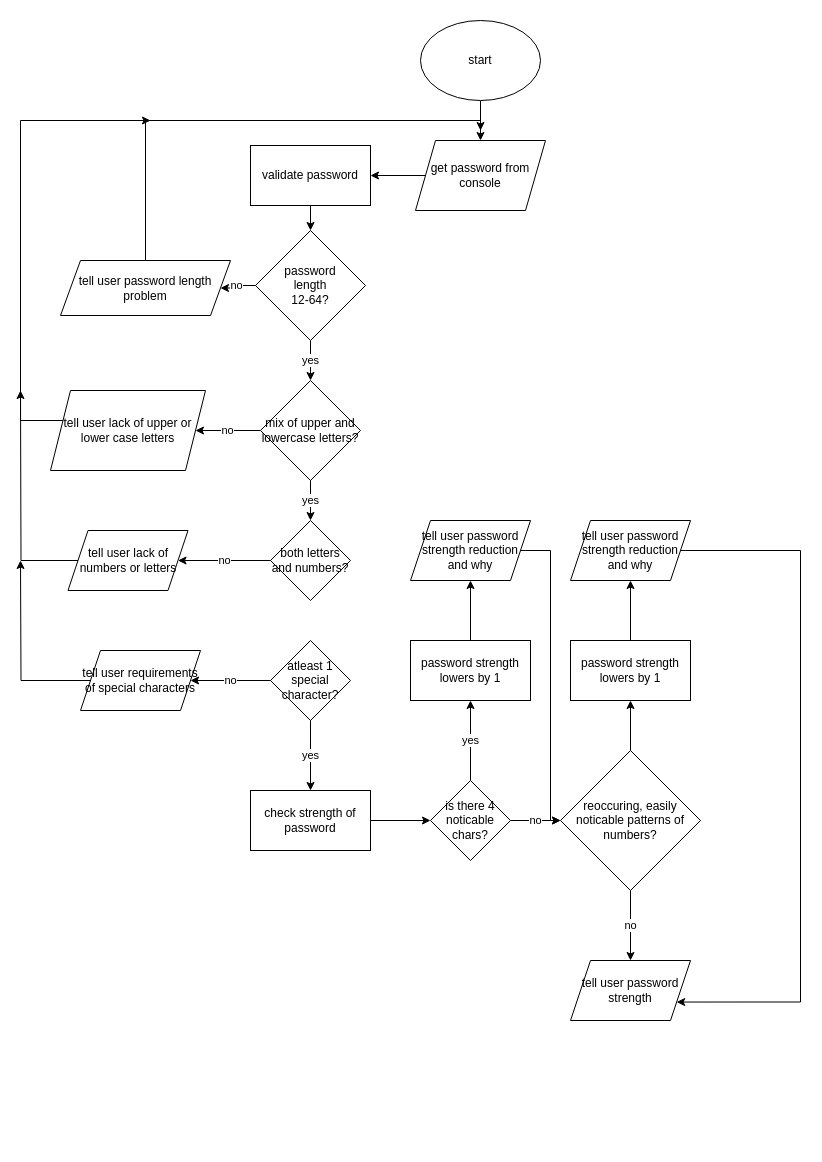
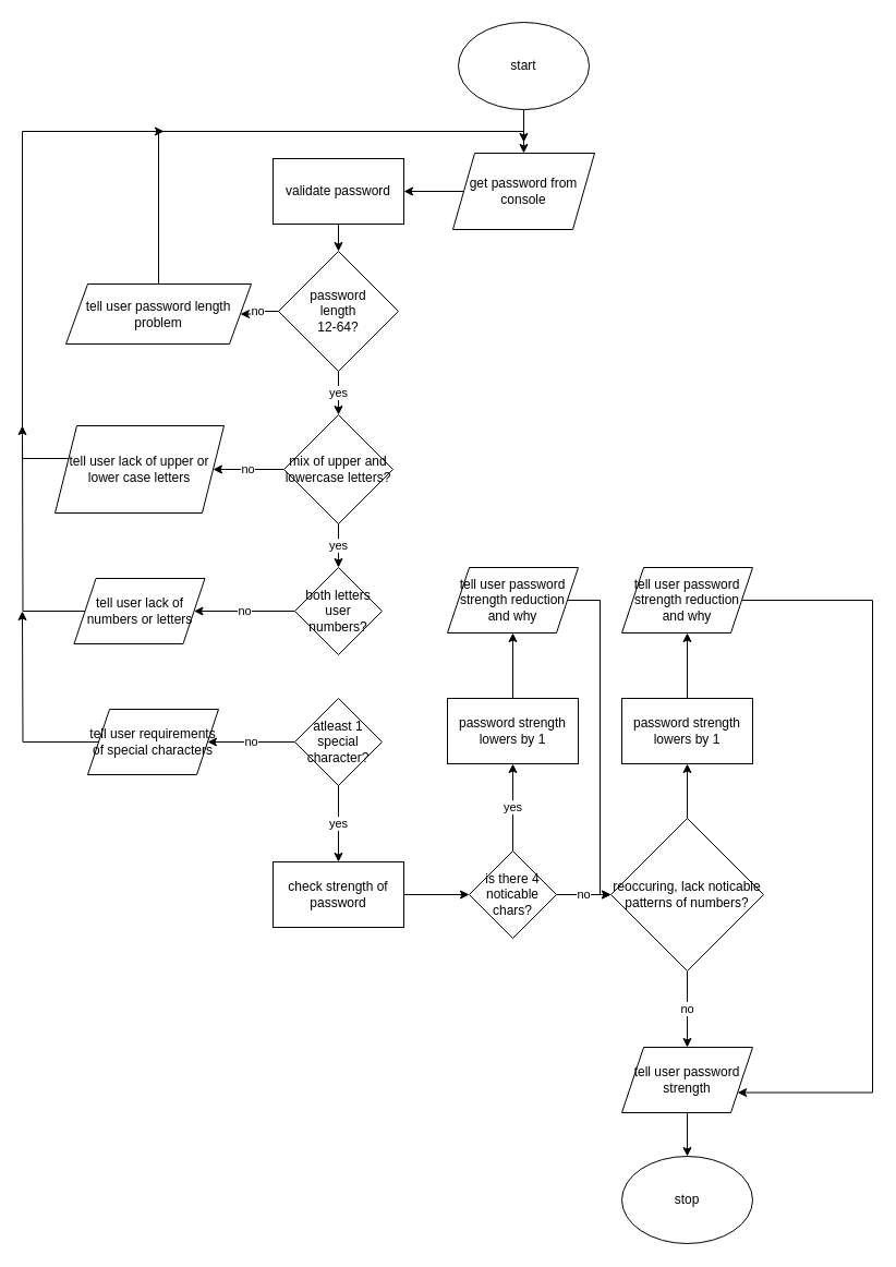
  <mxCell id="0" />
  <mxCell id="1" parent="0" />
  <mxCell id="2" style="edgeStyle=orthogonalEdgeStyle;rounded=0;orthogonalLoop=1;jettySize=auto;html=1;" edge="1" parent="1" source="3" target="5"><mxGeometry relative="1" as="geometry" /></mxCell>
  <mxCell id="3" value="start" style="ellipse;whiteSpace=wrap;html=1;" vertex="1" parent="1"><mxGeometry x="420" y="20" width="120" height="80" as="geometry" /></mxCell>
  <mxCell id="4" style="edgeStyle=orthogonalEdgeStyle;rounded=0;orthogonalLoop=1;jettySize=auto;html=1;" edge="1" parent="1" source="5" target="7"><mxGeometry relative="1" as="geometry" /></mxCell>
  <mxCell id="5" value="get password from console" style="shape=parallelogram;perimeter=parallelogramPerimeter;whiteSpace=wrap;html=1;fixedSize=1;" vertex="1" parent="1"><mxGeometry x="415" y="140" width="130" height="70" as="geometry" /></mxCell>
  <mxCell id="6" style="edgeStyle=orthogonalEdgeStyle;rounded=0;orthogonalLoop=1;jettySize=auto;html=1;" edge="1" parent="1" source="7" target="10"><mxGeometry relative="1" as="geometry" /></mxCell>
  <mxCell id="7" value="validate password" style="rounded=0;whiteSpace=wrap;html=1;" vertex="1" parent="1"><mxGeometry x="250" y="145" width="120" height="60" as="geometry" /></mxCell>
  <mxCell id="8" value="no" style="edgeStyle=orthogonalEdgeStyle;rounded=0;orthogonalLoop=1;jettySize=auto;html=1;" edge="1" parent="1" source="10" target="12"><mxGeometry relative="1" as="geometry"><mxPoint x="200" y="285" as="targetPoint" /></mxGeometry></mxCell>
  <mxCell id="9" value="yes" style="edgeStyle=orthogonalEdgeStyle;rounded=0;orthogonalLoop=1;jettySize=auto;html=1;" edge="1" parent="1" source="10" target="15"><mxGeometry relative="1" as="geometry"><mxPoint x="310" y="420" as="targetPoint" /></mxGeometry></mxCell>
  <mxCell id="10" value="password&lt;br&gt;length&lt;br&gt;12-64?" style="rhombus;whiteSpace=wrap;html=1;" vertex="1" parent="1"><mxGeometry x="255" y="230" width="110" height="110" as="geometry" /></mxCell>
  <mxCell id="11" style="edgeStyle=orthogonalEdgeStyle;rounded=0;orthogonalLoop=1;jettySize=auto;html=1;" edge="1" parent="1" source="12"><mxGeometry relative="1" as="geometry"><mxPoint x="480" y="130" as="targetPoint" /><Array as="points"><mxPoint x="145" y="120" /><mxPoint x="480" y="120" /></Array></mxGeometry></mxCell>
  <mxCell id="12" value="tell user password length problem" style="shape=parallelogram;perimeter=parallelogramPerimeter;whiteSpace=wrap;html=1;fixedSize=1;" vertex="1" parent="1"><mxGeometry x="60" y="260" width="170" height="55" as="geometry" /></mxCell>
  <mxCell id="13" value="no" style="edgeStyle=orthogonalEdgeStyle;rounded=0;orthogonalLoop=1;jettySize=auto;html=1;" edge="1" parent="1" source="15" target="17"><mxGeometry relative="1" as="geometry"><mxPoint x="200" y="430" as="targetPoint" /></mxGeometry></mxCell>
  <mxCell id="14" value="yes" style="edgeStyle=orthogonalEdgeStyle;rounded=0;orthogonalLoop=1;jettySize=auto;html=1;" edge="1" parent="1" source="15" target="19"><mxGeometry relative="1" as="geometry"><mxPoint x="310" y="560" as="targetPoint" /></mxGeometry></mxCell>
  <mxCell id="15" value="mix of upper and lowercase letters?" style="rhombus;whiteSpace=wrap;html=1;" vertex="1" parent="1"><mxGeometry x="260" y="380" width="100" height="100" as="geometry" /></mxCell>
  <mxCell id="16" style="edgeStyle=orthogonalEdgeStyle;rounded=0;orthogonalLoop=1;jettySize=auto;html=1;" edge="1" parent="1" source="17"><mxGeometry relative="1" as="geometry"><mxPoint x="150" y="120" as="targetPoint" /><Array as="points"><mxPoint x="20" y="420" /><mxPoint x="20" y="120" /></Array></mxGeometry></mxCell>
  <mxCell id="17" value="tell user lack of upper or lower case letters" style="shape=parallelogram;perimeter=parallelogramPerimeter;whiteSpace=wrap;html=1;fixedSize=1;" vertex="1" parent="1"><mxGeometry x="50" y="390" width="155" height="80" as="geometry" /></mxCell>
  <mxCell id="18" value="no" style="edgeStyle=orthogonalEdgeStyle;rounded=0;orthogonalLoop=1;jettySize=auto;html=1;" edge="1" parent="1" source="19" target="21"><mxGeometry relative="1" as="geometry"><mxPoint x="220" y="560" as="targetPoint" /></mxGeometry></mxCell>
- <mxCell id="19" value="both letters and numbers?" style="rhombus;whiteSpace=wrap;html=1;" vertex="1" parent="1"><mxGeometry x="270" y="520" width="80" height="80" as="geometry" /></mxCell>
+ <mxCell id="19" value="both letters user numbers?" style="rhombus;whiteSpace=wrap;html=1;" vertex="1" parent="1"><mxGeometry x="270" y="520" width="80" height="80" as="geometry" /></mxCell>
  <mxCell id="20" style="edgeStyle=orthogonalEdgeStyle;rounded=0;orthogonalLoop=1;jettySize=auto;html=1;" edge="1" parent="1" source="21"><mxGeometry relative="1" as="geometry"><mxPoint x="20" y="390" as="targetPoint" /></mxGeometry></mxCell>
  <mxCell id="21" value="tell user lack of numbers or letters" style="shape=parallelogram;perimeter=parallelogramPerimeter;whiteSpace=wrap;html=1;fixedSize=1;" vertex="1" parent="1"><mxGeometry x="67.5" y="530" width="120" height="60" as="geometry" /></mxCell>
  <mxCell id="22" value="no" style="edgeStyle=orthogonalEdgeStyle;rounded=0;orthogonalLoop=1;jettySize=auto;html=1;" edge="1" parent="1" source="24" target="26"><mxGeometry relative="1" as="geometry"><mxPoint x="140" y="680" as="targetPoint" /></mxGeometry></mxCell>
  <mxCell id="23" value="yes" style="edgeStyle=orthogonalEdgeStyle;rounded=0;orthogonalLoop=1;jettySize=auto;html=1;" edge="1" parent="1" source="24" target="28"><mxGeometry relative="1" as="geometry"><mxPoint x="310" y="780" as="targetPoint" /></mxGeometry></mxCell>
  <mxCell id="24" value="atleast 1 special character?&lt;br&gt;" style="rhombus;whiteSpace=wrap;html=1;" vertex="1" parent="1"><mxGeometry x="270" y="640" width="80" height="80" as="geometry" /></mxCell>
  <mxCell id="25" style="edgeStyle=orthogonalEdgeStyle;rounded=0;orthogonalLoop=1;jettySize=auto;html=1;" edge="1" parent="1" source="26"><mxGeometry relative="1" as="geometry"><mxPoint x="20" y="560" as="targetPoint" /></mxGeometry></mxCell>
  <mxCell id="26" value="tell user requirements of special characters" style="shape=parallelogram;perimeter=parallelogramPerimeter;whiteSpace=wrap;html=1;fixedSize=1;" vertex="1" parent="1"><mxGeometry x="80" y="650" width="120" height="60" as="geometry" /></mxCell>
  <mxCell id="27" style="edgeStyle=orthogonalEdgeStyle;rounded=0;orthogonalLoop=1;jettySize=auto;html=1;" edge="1" parent="1" source="28" target="31"><mxGeometry relative="1" as="geometry"><mxPoint x="470" y="820" as="targetPoint" /></mxGeometry></mxCell>
  <mxCell id="28" value="check strength of password" style="rounded=0;whiteSpace=wrap;html=1;" vertex="1" parent="1"><mxGeometry x="250" y="790" width="120" height="60" as="geometry" /></mxCell>
  <mxCell id="29" value="yes" style="edgeStyle=orthogonalEdgeStyle;rounded=0;orthogonalLoop=1;jettySize=auto;html=1;" edge="1" parent="1" source="31" target="33"><mxGeometry relative="1" as="geometry"><mxPoint x="470" y="710" as="targetPoint" /></mxGeometry></mxCell>
  <mxCell id="30" value="no" style="edgeStyle=orthogonalEdgeStyle;rounded=0;orthogonalLoop=1;jettySize=auto;html=1;" edge="1" parent="1" source="31" target="38"><mxGeometry relative="1" as="geometry"><mxPoint x="660" y="820" as="targetPoint" /></mxGeometry></mxCell>
  <mxCell id="31" value="is there 4 noticable chars?" style="rhombus;whiteSpace=wrap;html=1;" vertex="1" parent="1"><mxGeometry x="430" y="780" width="80" height="80" as="geometry" /></mxCell>
  <mxCell id="32" style="edgeStyle=orthogonalEdgeStyle;rounded=0;orthogonalLoop=1;jettySize=auto;html=1;" edge="1" parent="1" source="33" target="35"><mxGeometry relative="1" as="geometry"><mxPoint x="470" y="550" as="targetPoint" /></mxGeometry></mxCell>
  <mxCell id="33" value="password strength lowers by 1" style="rounded=0;whiteSpace=wrap;html=1;" vertex="1" parent="1"><mxGeometry x="410" y="640" width="120" height="60" as="geometry" /></mxCell>
  <mxCell id="34" style="edgeStyle=orthogonalEdgeStyle;rounded=0;orthogonalLoop=1;jettySize=auto;html=1;entryX=0;entryY=0.5;entryDx=0;entryDy=0;" edge="1" parent="1" source="35" target="38"><mxGeometry relative="1" as="geometry"><mxPoint x="550" y="830" as="targetPoint" /><Array as="points"><mxPoint x="550" y="550" /><mxPoint x="550" y="820" /></Array></mxGeometry></mxCell>
  <mxCell id="35" value="tell user password strength reduction and why" style="shape=parallelogram;perimeter=parallelogramPerimeter;whiteSpace=wrap;html=1;fixedSize=1;" vertex="1" parent="1"><mxGeometry x="410" y="520" width="120" height="60" as="geometry" /></mxCell>
  <mxCell id="36" value="no" style="edgeStyle=orthogonalEdgeStyle;rounded=0;orthogonalLoop=1;jettySize=auto;html=1;" edge="1" parent="1" source="38" target="40"><mxGeometry relative="1" as="geometry"><mxPoint x="640" y="990" as="targetPoint" /></mxGeometry></mxCell>
  <mxCell id="37" style="edgeStyle=orthogonalEdgeStyle;rounded=0;orthogonalLoop=1;jettySize=auto;html=1;" edge="1" parent="1" source="38" target="43"><mxGeometry relative="1" as="geometry" /></mxCell>
- <mxCell id="38" value="reoccuring, easily noticable patterns of numbers?" style="rhombus;whiteSpace=wrap;html=1;" vertex="1" parent="1"><mxGeometry x="560" y="750" width="140" height="140" as="geometry" /></mxCell>
+ <mxCell id="38" value="reoccuring, lack noticable patterns of numbers?" style="rhombus;whiteSpace=wrap;html=1;" vertex="1" parent="1"><mxGeometry x="560" y="750" width="140" height="140" as="geometry" /></mxCell>
+ <mxCell id="39" style="edgeStyle=orthogonalEdgeStyle;rounded=0;orthogonalLoop=1;jettySize=auto;html=1;" edge="1" parent="1" source="40" target="41"><mxGeometry relative="1" as="geometry"><mxPoint x="640" y="1080" as="targetPoint" /></mxGeometry></mxCell>
  <mxCell id="40" value="tell user password strength" style="shape=parallelogram;perimeter=parallelogramPerimeter;whiteSpace=wrap;html=1;fixedSize=1;" vertex="1" parent="1"><mxGeometry x="570" y="960" width="120" height="60" as="geometry" /></mxCell>
+ <mxCell id="41" value="stop&lt;br&gt;" style="ellipse;whiteSpace=wrap;html=1;" vertex="1" parent="1"><mxGeometry x="570" y="1060" width="120" height="80" as="geometry" /></mxCell>
  <mxCell id="42" style="edgeStyle=orthogonalEdgeStyle;rounded=0;orthogonalLoop=1;jettySize=auto;html=1;" edge="1" parent="1" source="43" target="45"><mxGeometry relative="1" as="geometry" /></mxCell>
  <mxCell id="43" value="password strength lowers by 1" style="rounded=0;whiteSpace=wrap;html=1;" vertex="1" parent="1"><mxGeometry x="570" y="640" width="120" height="60" as="geometry" /></mxCell>
  <mxCell id="44" style="edgeStyle=orthogonalEdgeStyle;rounded=0;orthogonalLoop=1;jettySize=auto;html=1;entryX=1;entryY=0.75;entryDx=0;entryDy=0;" edge="1" parent="1" source="45" target="40"><mxGeometry relative="1" as="geometry"><Array as="points"><mxPoint x="800" y="550" /><mxPoint x="800" y="1002" /></Array></mxGeometry></mxCell>
  <mxCell id="45" value="tell user password strength reduction and why" style="shape=parallelogram;perimeter=parallelogramPerimeter;whiteSpace=wrap;html=1;fixedSize=1;" vertex="1" parent="1"><mxGeometry x="570" y="520" width="120" height="60" as="geometry" /></mxCell>
